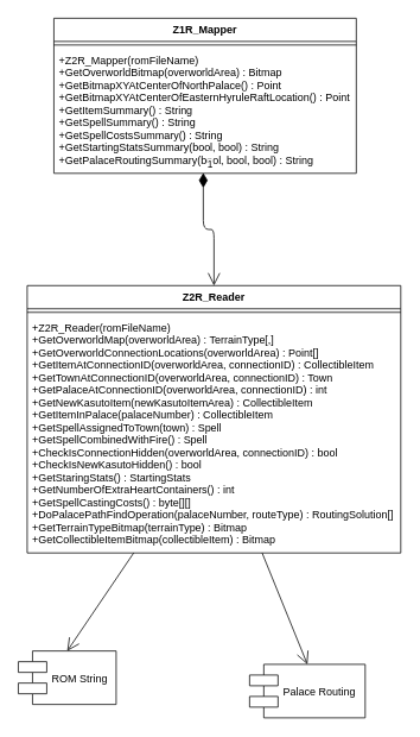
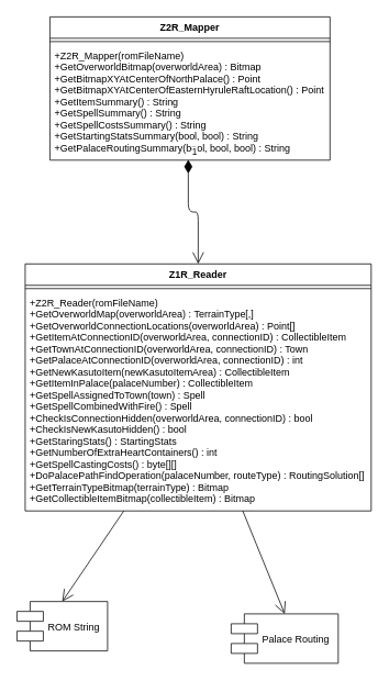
  <mxCell id="0" />
  <mxCell id="1" parent="0" />
- <mxCell id="2" value="Z2R_Reader" style="swimlane;fontStyle=1;align=center;verticalAlign=top;childLayout=stackLayout;horizontal=1;startSize=26;horizontalStack=0;resizeParent=1;resizeParentMax=0;resizeLast=0;collapsible=1;marginBottom=0;" vertex="1" parent="1"><mxGeometry x="30" y="320" width="420" height="300" as="geometry" /></mxCell>
+ <mxCell id="2" value="Z1R_Reader" style="swimlane;fontStyle=1;align=center;verticalAlign=top;childLayout=stackLayout;horizontal=1;startSize=26;horizontalStack=0;resizeParent=1;resizeParentMax=0;resizeLast=0;collapsible=1;marginBottom=0;" vertex="1" parent="1"><mxGeometry x="30" y="320" width="420" height="300" as="geometry" /></mxCell>
  <mxCell id="3" value="" style="line;strokeWidth=1;fillColor=none;align=left;verticalAlign=middle;spacingTop=-1;spacingLeft=3;spacingRight=3;rotatable=0;labelPosition=right;points=[];portConstraint=eastwest;" vertex="1" parent="2"><mxGeometry y="26" width="420" height="8" as="geometry" /></mxCell>
  <mxCell id="4" value="+Z2R_Reader(romFileName)&#10;+GetOverworldMap(overworldArea) : TerrainType[,]&#10;+GetOverworldConnectionLocations(overworldArea) : Point[]&#10;+GetItemAtConnectionID(overworldArea, connectionID) : CollectibleItem&#10;+GetTownAtConnectionID(overworldArea, connectionID) : Town&#10;+GetPalaceAtConnectionID(overworldArea, connectionID) : int&#10;+GetNewKasutoItem(newKasutoItemArea) : CollectibleItem&#10;+GetItemInPalace(palaceNumber) : CollectibleItem&#10;+GetSpellAssignedToTown(town) : Spell&#10;+GetSpellCombinedWithFire() : Spell&#10;+CheckIsConnectionHidden(overworldArea, connectionID) : bool&#10;+CheckIsNewKasutoHidden() : bool&#10;+GetStaringStats() : StartingStats&#10;+GetNumberOfExtraHeartContainers() : int&#10;+GetSpellCastingCosts() : byte[][]&#10;+DoPalacePathFindOperation(palaceNumber, routeType) : RoutingSolution[]&#10;+GetTerrainTypeBitmap(terrainType) : Bitmap&#10;+GetCollectibleItemBitmap(collectibleItem) : Bitmap&#10;" style="text;strokeColor=none;fillColor=none;align=left;verticalAlign=top;spacingLeft=4;spacingRight=4;overflow=hidden;rotatable=0;points=[[0,0.5],[1,0.5]];portConstraint=eastwest;" vertex="1" parent="2"><mxGeometry y="34" width="420" height="266" as="geometry" /></mxCell>
- <mxCell id="5" value="Z1R_Mapper" style="swimlane;fontStyle=1;align=center;verticalAlign=top;childLayout=stackLayout;horizontal=1;startSize=26;horizontalStack=0;resizeParent=1;resizeParentMax=0;resizeLast=0;collapsible=1;marginBottom=0;" vertex="1" parent="1"><mxGeometry x="60" y="20" width="340" height="174" as="geometry" /></mxCell>
+ <mxCell id="5" value="Z2R_Mapper" style="swimlane;fontStyle=1;align=center;verticalAlign=top;childLayout=stackLayout;horizontal=1;startSize=26;horizontalStack=0;resizeParent=1;resizeParentMax=0;resizeLast=0;collapsible=1;marginBottom=0;" vertex="1" parent="1"><mxGeometry x="60" y="20" width="340" height="174" as="geometry" /></mxCell>
  <mxCell id="6" value="" style="line;strokeWidth=1;fillColor=none;align=left;verticalAlign=middle;spacingTop=-1;spacingLeft=3;spacingRight=3;rotatable=0;labelPosition=right;points=[];portConstraint=eastwest;" vertex="1" parent="5"><mxGeometry y="26" width="340" height="8" as="geometry" /></mxCell>
  <mxCell id="7" value="+Z2R_Mapper(romFileName)&#10;+GetOverworldBitmap(overworldArea) : Bitmap&#10;+GetBitmapXYAtCenterOfNorthPalace() : Point&#10;+GetBitmapXYAtCenterOfEasternHyruleRaftLocation() : Point&#10;+GetItemSummary() : String&#10;+GetSpellSummary() : String&#10;+GetSpellCostsSummary() : String&#10;+GetStartingStatsSummary(bool, bool) : String&#10;+GetPalaceRoutingSummary(bool, bool, bool) : String" style="text;strokeColor=none;fillColor=none;align=left;verticalAlign=top;spacingLeft=4;spacingRight=4;overflow=hidden;rotatable=0;points=[[0,0.5],[1,0.5]];portConstraint=eastwest;" vertex="1" parent="5"><mxGeometry y="34" width="340" height="140" as="geometry" /></mxCell>
  <mxCell id="8" value="ROM String" style="shape=component;align=left;spacingLeft=36;" vertex="1" parent="1"><mxGeometry x="20" y="730" width="110" height="60" as="geometry" /></mxCell>
  <mxCell id="9" value="Palace Routing" style="shape=component;align=left;spacingLeft=36;" vertex="1" parent="1"><mxGeometry x="280" y="745" width="130" height="60" as="geometry" /></mxCell>
  <mxCell id="10" value="1" style="endArrow=open;html=1;endSize=12;startArrow=diamondThin;startSize=14;startFill=1;edgeStyle=orthogonalEdgeStyle;align=left;verticalAlign=bottom;entryX=0.5;entryY=0;entryDx=0;entryDy=0;exitX=0.494;exitY=0.996;exitDx=0;exitDy=0;exitPerimeter=0;" edge="1" parent="1" source="7" target="2"><mxGeometry x="-1" y="3" relative="1" as="geometry"><mxPoint x="210" y="240" as="sourcePoint" /><mxPoint x="70" y="240" as="targetPoint" /></mxGeometry></mxCell>
  <mxCell id="11" value="" style="endArrow=open;endFill=1;endSize=12;html=1;entryX=0.5;entryY=0;entryDx=0;entryDy=0;" edge="1" parent="1" source="4" target="8"><mxGeometry width="160" relative="1" as="geometry"><mxPoint x="-140" y="630" as="sourcePoint" /><mxPoint x="20" y="630" as="targetPoint" /></mxGeometry></mxCell>
  <mxCell id="12" value="" style="endArrow=open;endFill=1;endSize=12;html=1;entryX=0.5;entryY=0;entryDx=0;entryDy=0;" edge="1" parent="1" source="4" target="9"><mxGeometry width="160" relative="1" as="geometry"><mxPoint x="220" y="660" as="sourcePoint" /><mxPoint x="380" y="660" as="targetPoint" /></mxGeometry></mxCell>
